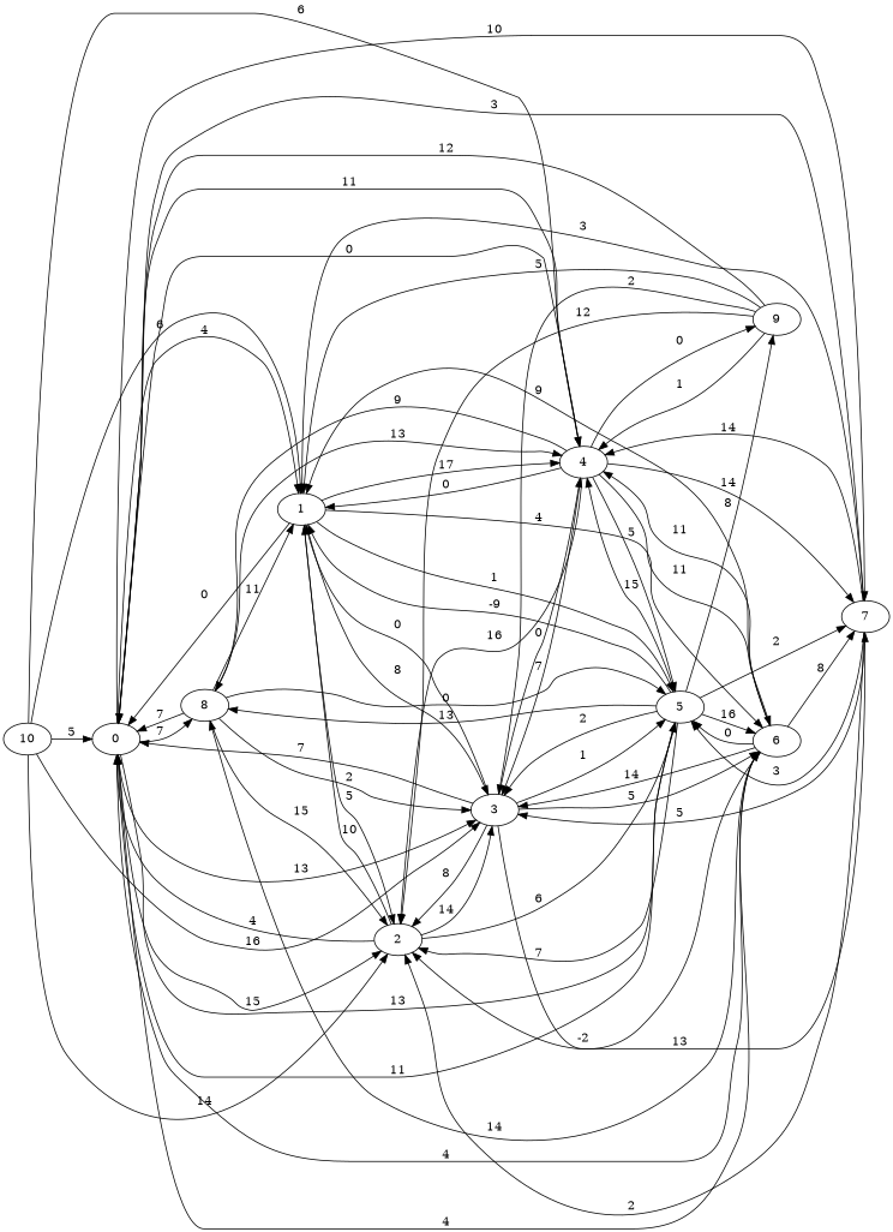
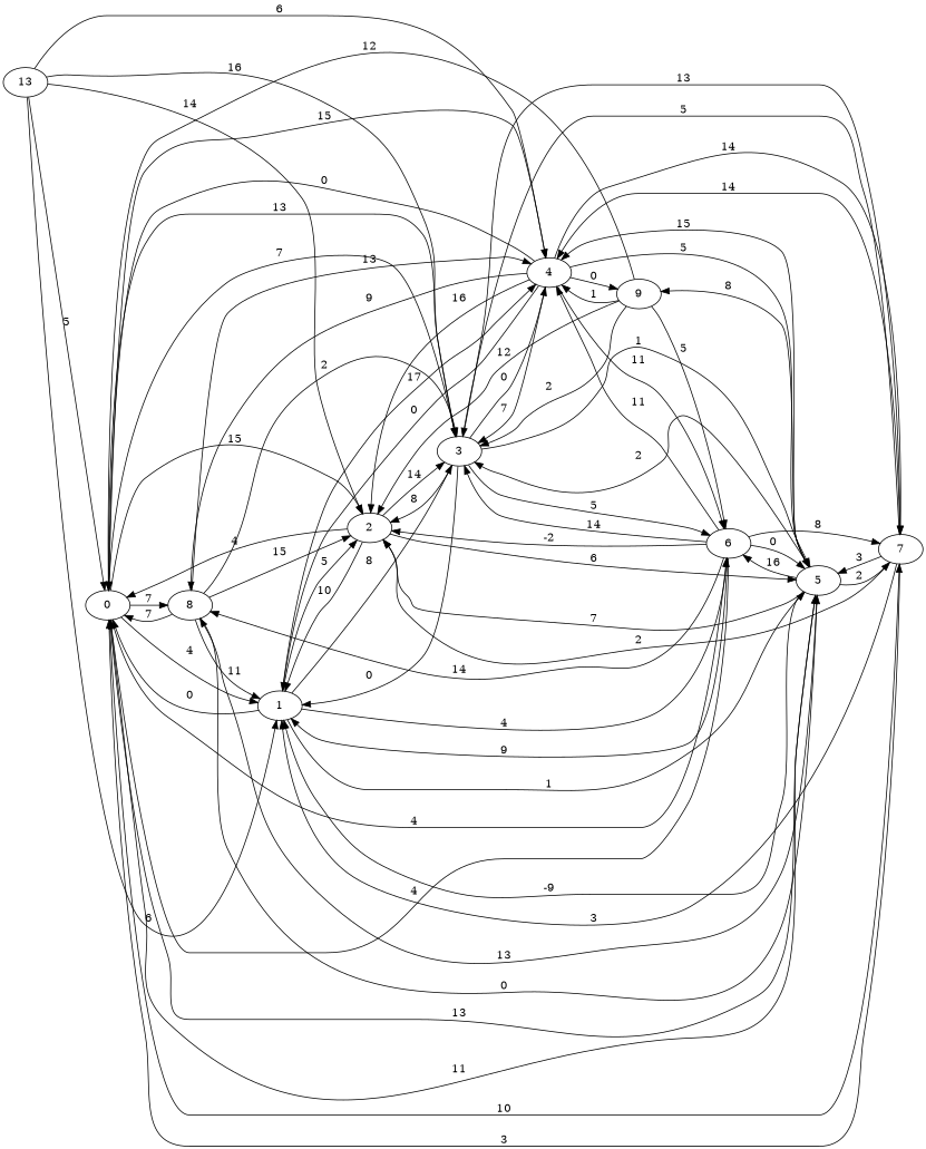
  digraph {
    rankdir=LR
    0
    8
    7
    6
    5
    4
    3
    2
    1
    9
-   10
+   10 [label=13]
    0 -> 8 [label=7]
    0 -> 7 [label=10]
    0 -> 6 [label=4]
    0 -> 5 [label=13]
-   0 -> 4 [label=11]
+   0 -> 4 [label=15]
    0 -> 3 [label=13]
    0 -> 2 [label=15]
    0 -> 1 [label=4]
    8 -> 0 [label=7]
    8 -> 5 [label=0]
    8 -> 4 [label=13]
    8 -> 3 [label=2]
    8 -> 2 [label=15]
    8 -> 1 [label=11]
    7 -> 0 [label=3]
    7 -> 5 [label=3]
    7 -> 4 [label=14]
    7 -> 3 [label=5]
    7 -> 2 [label=2]
    7 -> 1 [label=3]
    6 -> 0 [label=4]
    6 -> 8 [label=14]
    6 -> 7 [label=8]
    6 -> 5 [label=0]
    6 -> 4 [label=11]
    6 -> 3 [label=14]
    6 -> 2 [label=-2]
    6 -> 1 [label=9]
    5 -> 0 [label=11]
    5 -> 8 [label=13]
    5 -> 7 [label=2]
    5 -> 6 [label=16]
    5 -> 4 [label=15]
    5 -> 3 [label=2]
    5 -> 2 [label=7]
    5 -> 1 [label=-9]
    5 -> 9 [label=8]
    4 -> 0 [label=0]
    4 -> 8 [label=9]
    4 -> 7 [label=14]
    4 -> 6 [label=11]
    4 -> 5 [label=5]
    4 -> 3 [label=7]
    4 -> 2 [label=16]
    4 -> 1 [label=0]
    4 -> 9 [label=0]
    3 -> 0 [label=7]
    3 -> 7 [label=13]
    3 -> 6 [label=5]
    3 -> 5 [label=1]
    3 -> 4 [label=0]
    3 -> 2 [label=8]
    3 -> 1 [label=0]
    2 -> 0 [label=4]
    2 -> 5 [label=6]
    2 -> 3 [label=14]
    2 -> 1 [label=10]
    1 -> 0 [label=0]
    1 -> 6 [label=4]
    1 -> 5 [label=1]
    1 -> 4 [label=17]
    1 -> 3 [label=8]
    1 -> 2 [label=5]
    9 -> 0 [label=12]
    9 -> 4 [label=1]
    9 -> 3 [label=2]
    9 -> 2 [label=12]
-   9 -> 1 [label=5]
+   9 -> 6 [label=5]
    10 -> 0 [label=5]
    10 -> 4 [label=6]
    10 -> 3 [label=16]
    10 -> 2 [label=14]
    10 -> 1 [label=6]
  }
